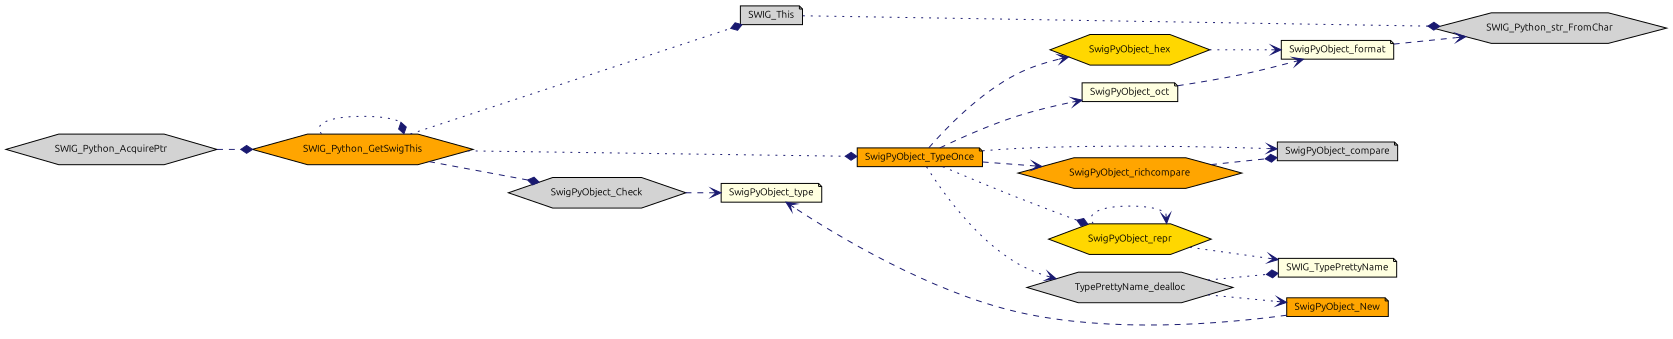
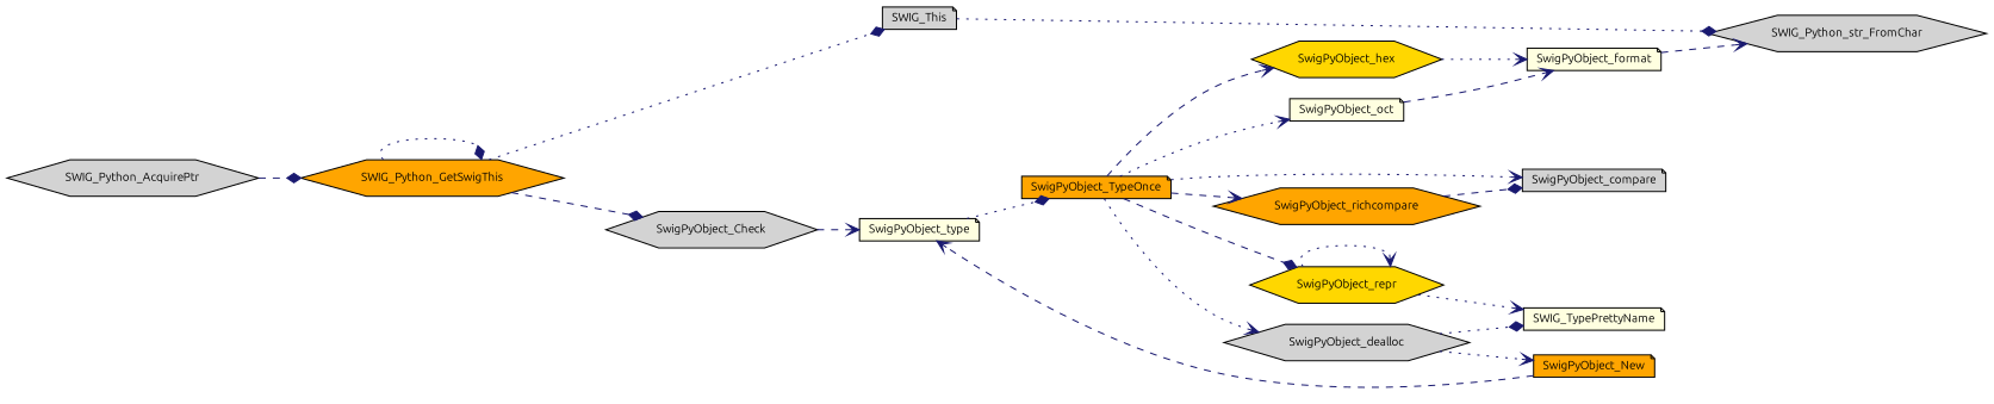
  digraph {
    fontname=Ubuntu
    rankdir=LR
    node [color=black fillcolor=lightgrey fontname=Ubuntu fontsize=10 shape=hexagon style=filled]
    edge [arrowhead=vee color=midnightblue fontname=Ubuntu fontsize=10 labelfontname=Helvetica labelfontsize=10 style=dotted]
    n1 [fontcolor=black height=0.2 label=SWIG_Python_AcquirePtr width=0.4]
    n2 [fillcolor=orange height=0.2 label=SWIG_Python_GetSwigThis width=0.4]
    n3 [height=0.2 label=SWIG_This shape=note width=0.4]
    n4 [height=0.2 label=SwigPyObject_Check width=0.4]
    n5 [height=0.2 label=SWIG_Python_str_FromChar width=0.4]
    n6 [fillcolor=lightyellow height=0.2 label=SwigPyObject_type shape=note width=0.4]
    n7 [fillcolor=orange height=0.2 label=SwigPyObject_TypeOnce shape=note width=0.4]
    n8 [height=0.2 label=SwigPyObject_compare shape=note width=0.4]
-   n9 [height=0.2 label=TypePrettyName_dealloc width=0.4]
+   n9 [height=0.2 label=SwigPyObject_dealloc width=0.4]
    n10 [fillcolor=gold height=0.2 label=SwigPyObject_hex width=0.4]
    n11 [fillcolor=lightyellow height=0.2 label=SwigPyObject_oct shape=note width=0.4]
    n12 [fillcolor=gold height=0.2 label=SwigPyObject_repr width=0.4]
    n13 [fillcolor=orange height=0.2 label=SwigPyObject_richcompare width=0.4]
    n14 [fillcolor=lightyellow height=0.2 label=SWIG_TypePrettyName shape=note width=0.4]
    n15 [fillcolor=orange height=0.2 label=SwigPyObject_New shape=note width=0.4]
    n16 [fillcolor=lightyellow height=0.2 label=SwigPyObject_format shape=note width=0.4]
    n1 -> n2 [arrowhead=diamond style=dashed]
    n2 -> n2 [arrowhead=diamond]
    n2 -> n3 [arrowhead=diamond]
    n2 -> n4 [arrowhead=diamond style=dashed]
    n3 -> n5 [arrowhead=diamond]
    n4 -> n6 [style=dashed]
-   n2 -> n7 [arrowhead=diamond]
+   n6 -> n7 [arrowhead=diamond]
    n7 -> n8
    n7 -> n9
    n7 -> n10 [style=dashed]
-   n7 -> n11 [style=dashed]
-   n7 -> n12 [arrowhead=diamond]
+   n7 -> n11
+   n7 -> n12 [arrowhead=diamond style=dashed]
    n7 -> n13 [style=dashed]
    n9 -> n14 [arrowhead=diamond]
    n9 -> n15
    n10 -> n16
    n11 -> n16 [style=dashed]
    n12 -> n12
    n12 -> n14
    n13 -> n8 [arrowhead=diamond style=dashed]
    n15 -> n6 [style=dashed]
    n16 -> n5 [style=dashed]
  }
